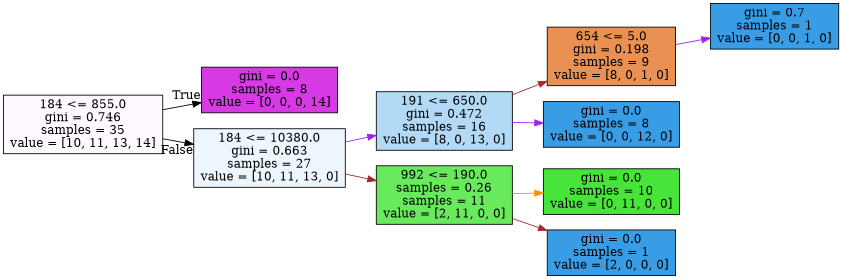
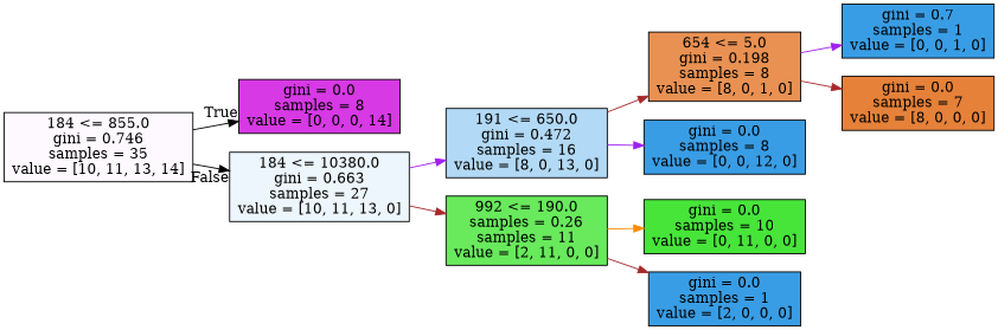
  digraph {
    rankdir=LR
    node [color=black fillcolor="#399de5ff" shape=box style=filled]
    edge [color=brown]
    n1 [fillcolor="#d739e507" label="184 <= 855.0\ngini = 0.746\nsamples = 35\nvalue = [10, 11, 13, 14]"]
    n2 [fillcolor="#d739e5ff" label="gini = 0.0\nsamples = 8\nvalue = [0, 0, 0, 14]"]
    n3 [fillcolor="#399de516" label="184 <= 10380.0\ngini = 0.663\nsamples = 27\nvalue = [10, 11, 13, 0]"]
    n4 [fillcolor="#399de562" label="191 <= 650.0\ngini = 0.472\nsamples = 16\nvalue = [8, 0, 13, 0]"]
    n5 [fillcolor="#47e539d1" label="992 <= 190.0\nsamples = 0.26\nsamples = 11\nvalue = [2, 11, 0, 0]"]
-   n6 [fillcolor="#e58139df" label="654 <= 5.0\ngini = 0.198\nsamples = 9\nvalue = [8, 0, 1, 0]"]
+   n6 [fillcolor="#e58139df" label="654 <= 5.0\ngini = 0.198\nsamples = 8\nvalue = [8, 0, 1, 0]"]
    n7 [label="gini = 0.0\nsamples = 8\nvalue = [0, 0, 12, 0]"]
    n8 [fillcolor="#47e539ff" label="gini = 0.0\nsamples = 10\nvalue = [0, 11, 0, 0]"]
    n9 [label="gini = 0.0\nsamples = 1\nvalue = [2, 0, 0, 0]"]
    n10 [label="gini = 0.7\nsamples = 1\nvalue = [0, 0, 1, 0]"]
+   n11 [fillcolor="#e58139ff" label="gini = 0.0\nsamples = 7\nvalue = [8, 0, 0, 0]"]
    n1 -> n2 [color=black headlabel=True labelangle=45 labeldistance=2.5]
    n1 -> n3 [color=black headlabel=False labelangle=-45 labeldistance=2.5]
    n3 -> n4 [color=purple]
    n3 -> n5
    n4 -> n6
    n4 -> n7 [color=purple]
    n5 -> n8 [color=darkorange]
    n5 -> n9
    n6 -> n10 [color=purple]
+   n6 -> n11
  }
